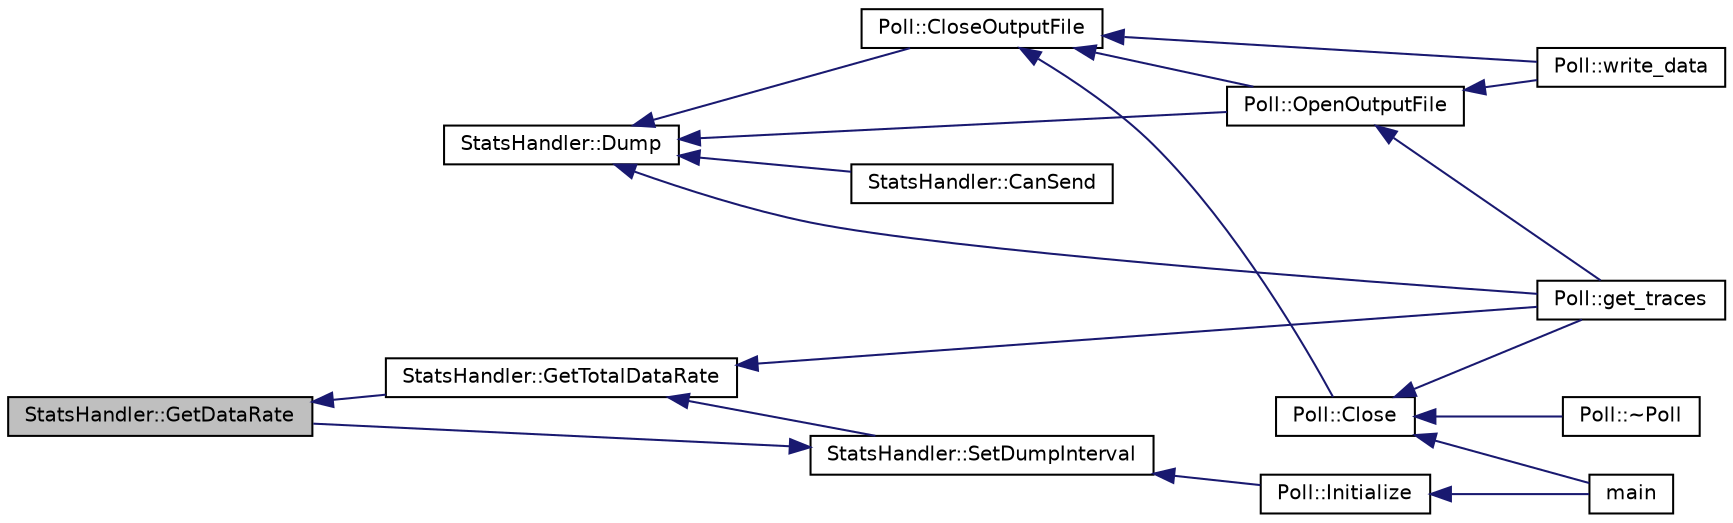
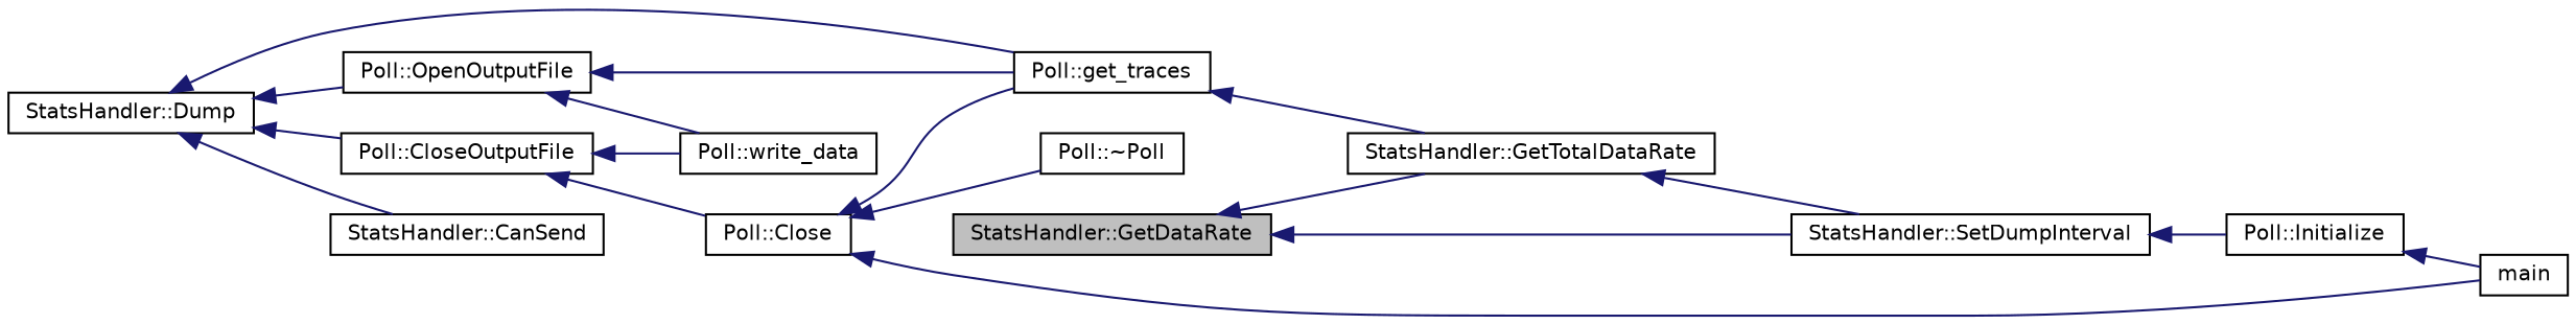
  digraph {
    rankdir=LR
    node [color=black fillcolor=white fontname=Helvetica fontsize=10 shape=record style=filled]
    edge [color=midnightblue dir=back fontname=Helvetica fontsize=10 labelfontname=Helvetica labelfontsize=10 style=solid]
    n1 [fillcolor=grey75 fontcolor=black height=0.2 label="StatsHandler::GetDataRate" width=0.4]
    n2 [height=0.2 label="StatsHandler::GetTotalDataRate" width=0.4]
    n3 [height=0.2 label="StatsHandler::SetDumpInterval" width=0.4]
    n4 [height=0.2 label="Poll::get_traces" width=0.4]
    n5 [height=0.2 label="Poll::Initialize" width=0.4]
    n6 [height=0.2 label="StatsHandler::Dump" width=0.4]
    n7 [height=0.2 label="Poll::CloseOutputFile" width=0.4]
    n8 [height=0.2 label="Poll::OpenOutputFile" width=0.4]
    n9 [height=0.2 label="StatsHandler::CanSend" width=0.4]
    n10 [height=0.2 label="Poll::Close" width=0.4]
    n11 [height=0.2 label="Poll::write_data" width=0.4]
    n12 [height=0.2 label=main width=0.4]
    n13 [height=0.2 label="Poll::~Poll" width=0.4]
    n1 -> n2
-   n3 -> n1
+   n1 -> n3
    n2 -> n3
-   n2 -> n4
+   n4 -> n2
    n3 -> n5
    n5 -> n12
    n6 -> n4
    n6 -> n7
    n6 -> n8
    n6 -> n9
-   n7 -> n8
    n7 -> n10
    n7 -> n11
    n8 -> n4
    n8 -> n11
    n10 -> n4
    n10 -> n12
    n10 -> n13
  }
